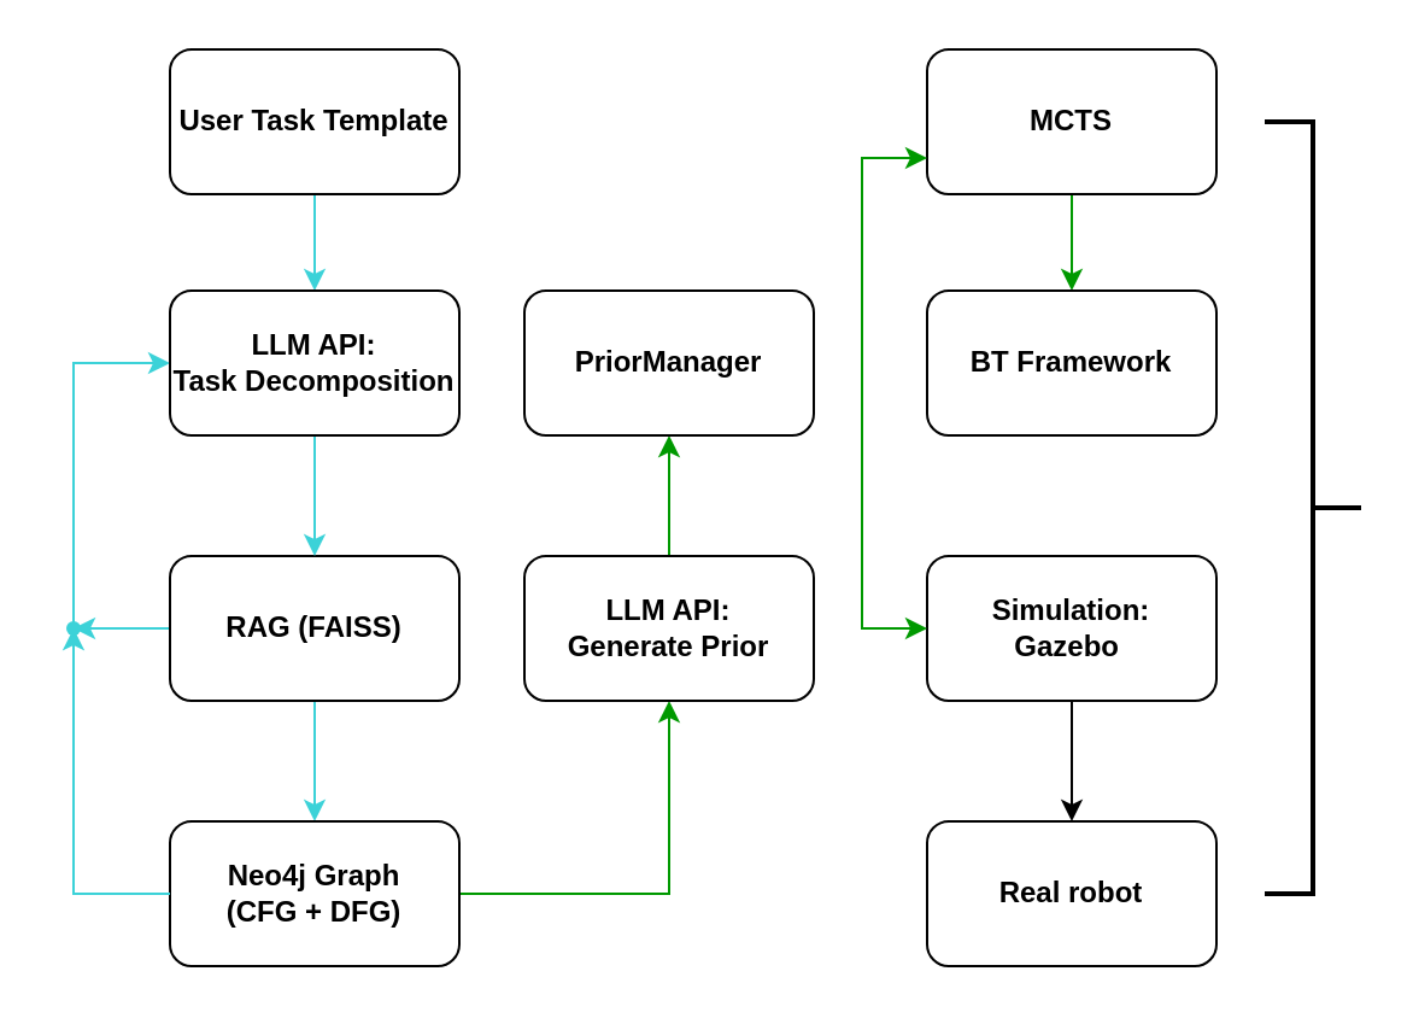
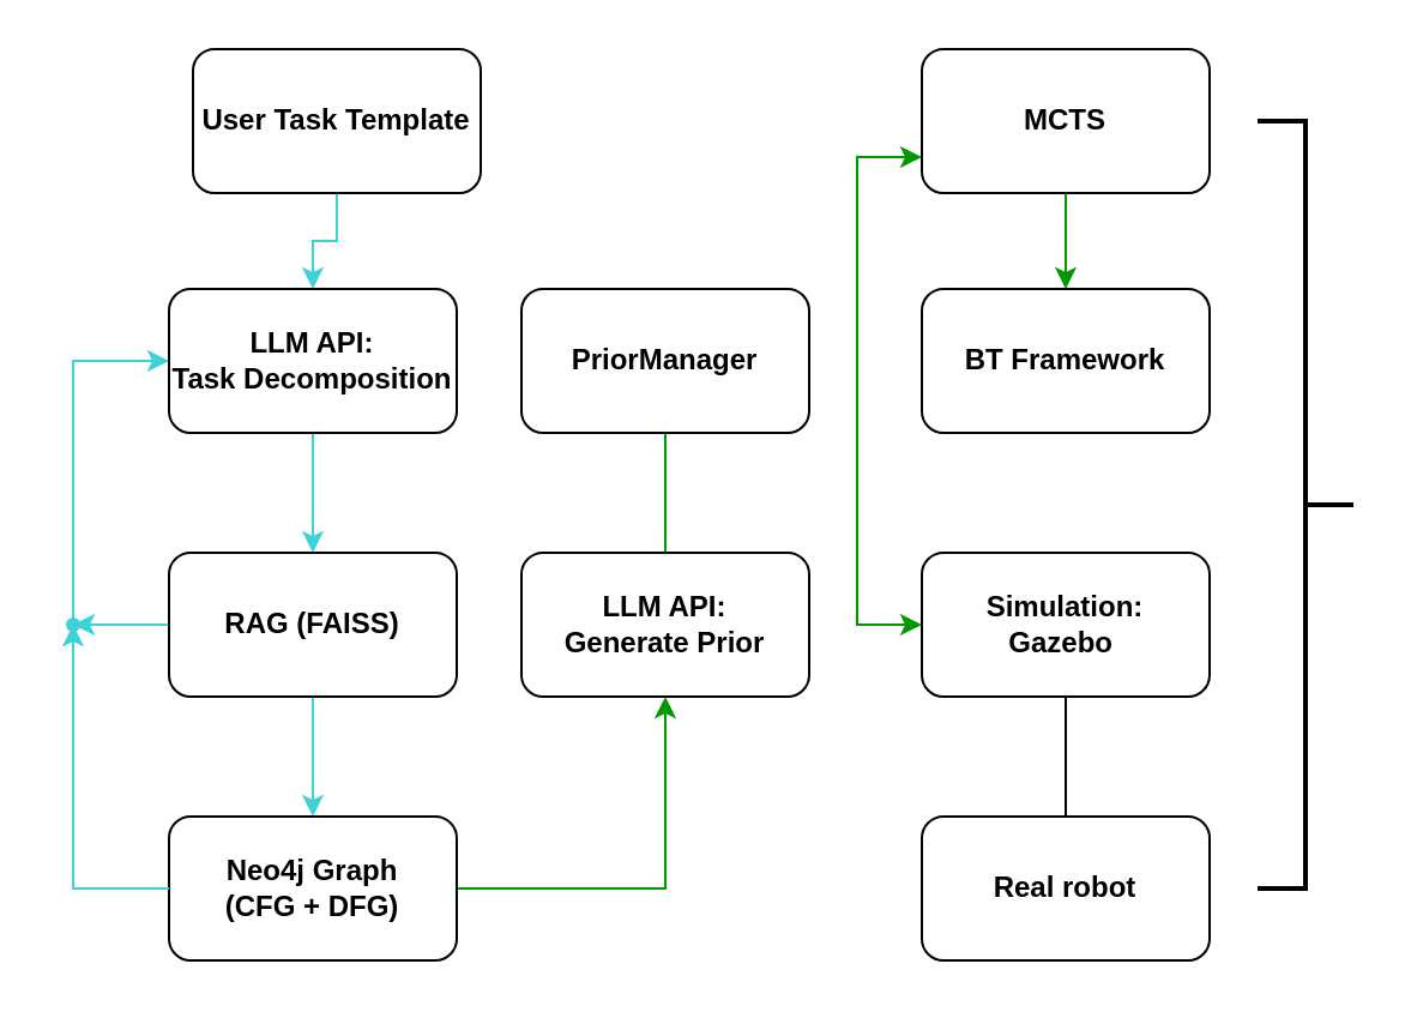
  <mxCell id="0" />
  <mxCell id="1" parent="0" />
  <mxCell id="2" style="edgeStyle=orthogonalEdgeStyle;rounded=0;orthogonalLoop=1;jettySize=auto;html=1;exitX=0.5;exitY=1;exitDx=0;exitDy=0;entryX=0.5;entryY=0;entryDx=0;entryDy=0;strokeColor=light-dark(#3CD2D8,#EDEDED);" edge="1" parent="1" source="4" target="7"><mxGeometry relative="1" as="geometry" /></mxCell>
  <mxCell id="3" style="edgeStyle=orthogonalEdgeStyle;rounded=0;orthogonalLoop=1;jettySize=auto;html=1;strokeColor=light-dark(#3CD2D8,#EDEDED);" edge="1" parent="1" source="4"><mxGeometry relative="1" as="geometry"><mxPoint x="30" y="260" as="targetPoint" /></mxGeometry></mxCell>
  <mxCell id="4" value="RAG (FAISS)" style="rounded=1;whiteSpace=wrap;html=1;fontStyle=1" vertex="1" parent="1"><mxGeometry x="70" y="230" width="120" height="60" as="geometry" /></mxCell>
  <mxCell id="5" style="edgeStyle=orthogonalEdgeStyle;rounded=0;orthogonalLoop=1;jettySize=auto;html=1;exitDx=0;exitDy=0;entryX=0;entryY=0.5;entryDx=0;entryDy=0;strokeColor=light-dark(#3CD2D8,#EDEDED);" edge="1" parent="1" source="21" target="11"><mxGeometry relative="1" as="geometry"><Array as="points"><mxPoint x="30" y="150" /></Array></mxGeometry></mxCell>
  <mxCell id="6" style="edgeStyle=orthogonalEdgeStyle;rounded=0;orthogonalLoop=1;jettySize=auto;html=1;entryX=0.5;entryY=1;entryDx=0;entryDy=0;strokeColor=light-dark(#009900,#EDEDED);" edge="1" parent="1" source="7" target="13"><mxGeometry relative="1" as="geometry" /></mxCell>
  <mxCell id="7" value="&lt;div&gt;Neo4j Graph&lt;/div&gt;&lt;div&gt;(CFG + DFG)&lt;/div&gt;" style="rounded=1;whiteSpace=wrap;html=1;fontStyle=1" vertex="1" parent="1"><mxGeometry x="70" y="340" width="120" height="60" as="geometry" /></mxCell>
  <mxCell id="8" style="edgeStyle=orthogonalEdgeStyle;rounded=0;orthogonalLoop=1;jettySize=auto;html=1;exitX=0.5;exitY=1;exitDx=0;exitDy=0;entryX=0.5;entryY=0;entryDx=0;entryDy=0;strokeColor=light-dark(#3CD2D8,#EDEDED);" edge="1" parent="1" source="9" target="11"><mxGeometry relative="1" as="geometry" /></mxCell>
- <mxCell id="9" value="User Task Template" style="rounded=1;whiteSpace=wrap;html=1;fontStyle=1" vertex="1" parent="1"><mxGeometry x="70" y="20" width="120" height="60" as="geometry" /></mxCell>
+ <mxCell id="9" value="User Task Template" style="rounded=1;whiteSpace=wrap;html=1;fontStyle=1" vertex="1" parent="1"><mxGeometry x="80" y="20" width="120" height="60" as="geometry" /></mxCell>
  <mxCell id="10" style="edgeStyle=orthogonalEdgeStyle;rounded=0;orthogonalLoop=1;jettySize=auto;html=1;entryX=0.5;entryY=0;entryDx=0;entryDy=0;strokeColor=light-dark(#3CD2D8,#EDEDED);" edge="1" parent="1" source="11" target="4"><mxGeometry relative="1" as="geometry" /></mxCell>
  <mxCell id="11" value="&lt;div align=&quot;center&quot;&gt;LLM API:&lt;/div&gt;&lt;div align=&quot;center&quot;&gt;Task Decomposition&lt;/div&gt;" style="rounded=1;whiteSpace=wrap;html=1;align=center;fontStyle=1" vertex="1" parent="1"><mxGeometry x="70" y="120" width="120" height="60" as="geometry" /></mxCell>
- <mxCell id="12" style="edgeStyle=orthogonalEdgeStyle;rounded=0;orthogonalLoop=1;jettySize=auto;html=1;strokeColor=light-dark(#009900,#EDEDED);" edge="1" parent="1" source="13" target="24"><mxGeometry relative="1" as="geometry" /></mxCell>
+ <mxCell id="12" style="edgeStyle=orthogonalEdgeStyle;rounded=0;orthogonalLoop=1;jettySize=auto;html=1;strokeColor=light-dark(#009900,#EDEDED);endArrow=none;" edge="1" parent="1" source="13" target="24"><mxGeometry relative="1" as="geometry" /></mxCell>
  <mxCell id="13" value="&lt;div&gt;LLM API:&lt;/div&gt;&lt;div&gt;&lt;strong data-start=&quot;22&quot; data-end=&quot;40&quot;&gt;Generate Prior&lt;/strong&gt;&lt;/div&gt; " style="rounded=1;whiteSpace=wrap;html=1;fontStyle=1" vertex="1" parent="1"><mxGeometry x="217" y="230" width="120" height="60" as="geometry" /></mxCell>
  <mxCell id="14" style="edgeStyle=orthogonalEdgeStyle;rounded=0;orthogonalLoop=1;jettySize=auto;html=1;exitX=0.5;exitY=1;exitDx=0;exitDy=0;entryX=0.5;entryY=0;entryDx=0;entryDy=0;strokeColor=light-dark(#009900,#EDEDED);" edge="1" parent="1" source="15" target="16"><mxGeometry relative="1" as="geometry" /></mxCell>
  <mxCell id="15" value="MCTS" style="rounded=1;whiteSpace=wrap;html=1;fontStyle=1" vertex="1" parent="1"><mxGeometry x="384" y="20" width="120" height="60" as="geometry" /></mxCell>
  <mxCell id="16" value="&lt;div&gt;BT Framework&lt;/div&gt;" style="rounded=1;whiteSpace=wrap;html=1;fontStyle=1" vertex="1" parent="1"><mxGeometry x="384" y="120" width="120" height="60" as="geometry" /></mxCell>
- <mxCell id="17" style="edgeStyle=orthogonalEdgeStyle;rounded=0;orthogonalLoop=1;jettySize=auto;html=1;entryX=0.5;entryY=0;entryDx=0;entryDy=0;" edge="1" parent="1" source="18" target="19"><mxGeometry relative="1" as="geometry" /></mxCell>
+ <mxCell id="17" style="edgeStyle=orthogonalEdgeStyle;rounded=0;orthogonalLoop=1;jettySize=auto;html=1;entryX=0.5;entryY=0;entryDx=0;entryDy=0;endArrow=none;" edge="1" parent="1" source="18" target="19"><mxGeometry relative="1" as="geometry" /></mxCell>
  <mxCell id="18" value="&lt;div&gt;Simulation:&lt;/div&gt;&lt;div&gt;Gazebo&amp;nbsp;&lt;/div&gt;" style="rounded=1;whiteSpace=wrap;html=1;fontStyle=1" vertex="1" parent="1"><mxGeometry x="384" y="230" width="120" height="60" as="geometry" /></mxCell>
  <mxCell id="19" value="Real robot" style="rounded=1;whiteSpace=wrap;html=1;fontStyle=1" vertex="1" parent="1"><mxGeometry x="384" y="340" width="120" height="60" as="geometry" /></mxCell>
  <mxCell id="20" value="" style="edgeStyle=orthogonalEdgeStyle;rounded=0;orthogonalLoop=1;jettySize=auto;html=1;exitX=0;exitY=0.5;exitDx=0;exitDy=0;entryDx=0;entryDy=0;strokeColor=light-dark(#3CD2D8,#EDEDED);" edge="1" parent="1" source="7" target="21"><mxGeometry relative="1" as="geometry"><mxPoint x="70" y="370" as="sourcePoint" /><mxPoint x="70" y="150" as="targetPoint" /><Array as="points"><mxPoint x="30" y="370" /></Array></mxGeometry></mxCell>
  <mxCell id="21" value="" style="shape=waypoint;sketch=0;fillStyle=solid;size=6;pointerEvents=1;points=[];fillColor=none;resizable=0;rotatable=0;perimeter=centerPerimeter;snapToPoint=1;strokeColor=light-dark(#3CD2D8,#EDEDED);" vertex="1" parent="1"><mxGeometry x="20" y="250" width="20" height="20" as="geometry" /></mxCell>
  <mxCell id="22" value="" style="strokeWidth=2;html=1;shape=mxgraph.flowchart.annotation_2;align=left;labelPosition=right;pointerEvents=1;rotation=-180;" vertex="1" parent="1"><mxGeometry x="524" y="50" width="40" height="320" as="geometry" /></mxCell>
  <mxCell id="23" value="" style="endArrow=classic;startArrow=classic;html=1;rounded=0;entryX=0;entryY=0.5;entryDx=0;entryDy=0;exitX=0;exitY=0.75;exitDx=0;exitDy=0;strokeColor=light-dark(#009900,#EDEDED);" edge="1" parent="1" source="15" target="18"><mxGeometry width="50" height="50" relative="1" as="geometry"><mxPoint x="317" y="340" as="sourcePoint" /><mxPoint x="367" y="290" as="targetPoint" /><Array as="points"><mxPoint x="357" y="65" /><mxPoint x="357" y="260" /></Array></mxGeometry></mxCell>
  <mxCell id="24" value="&lt;strong data-end=&quot;822&quot; data-start=&quot;806&quot;&gt;PriorManager&lt;/strong&gt; " style="rounded=1;whiteSpace=wrap;html=1;fontStyle=1" vertex="1" parent="1"><mxGeometry x="217" y="120" width="120" height="60" as="geometry" /></mxCell>
